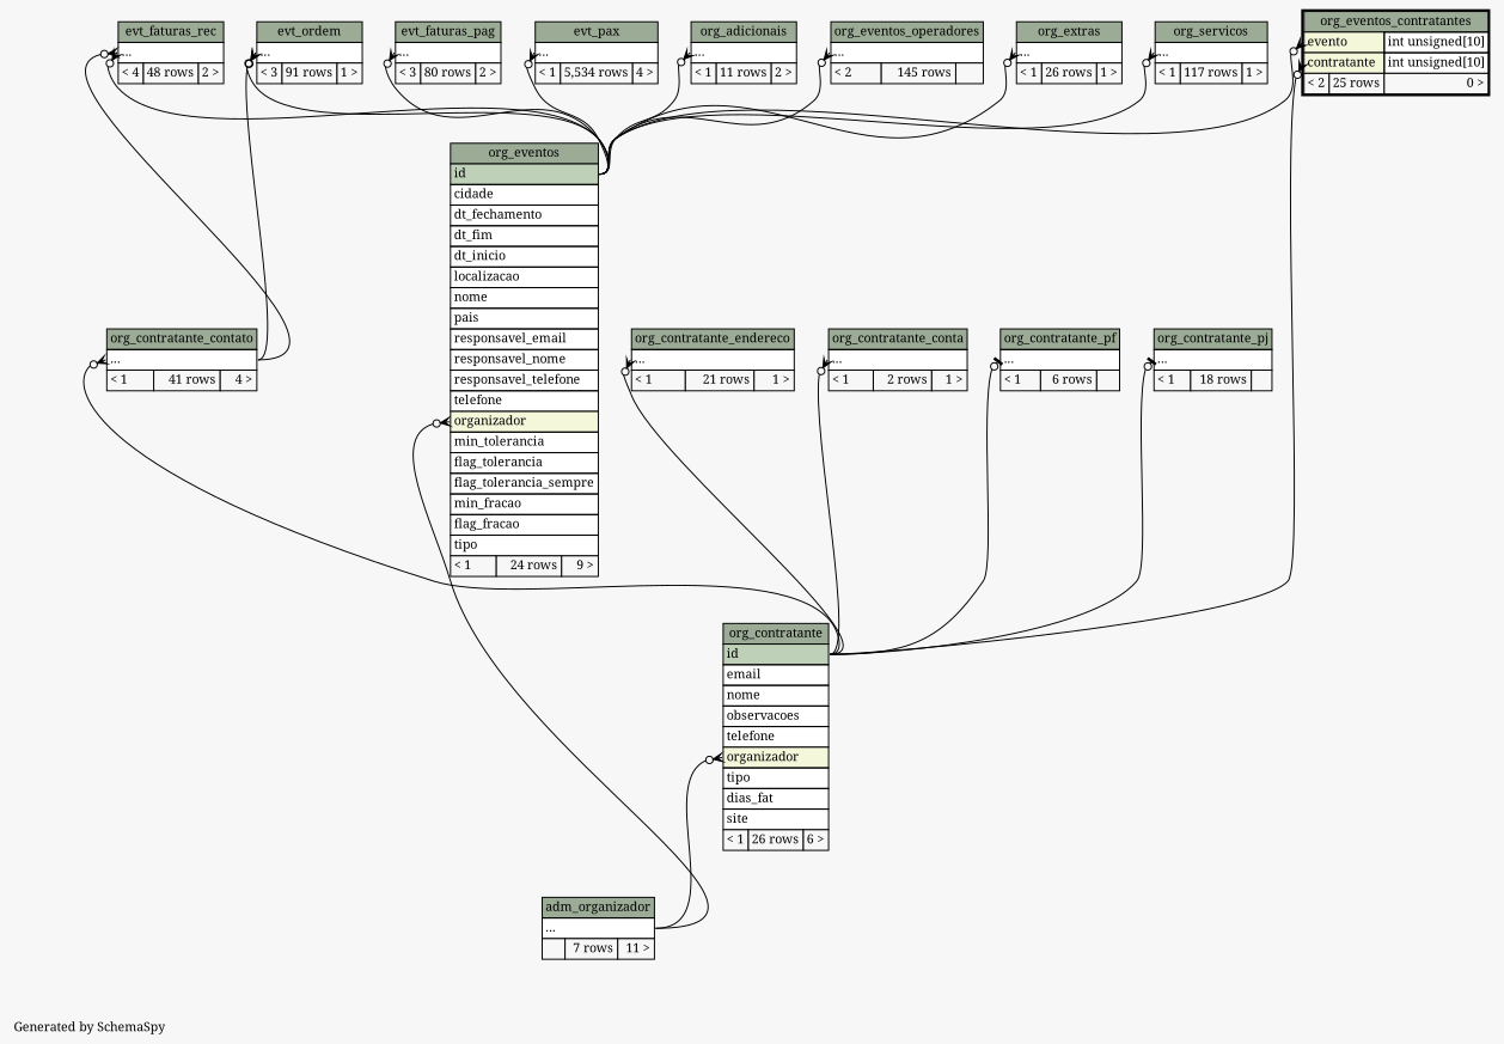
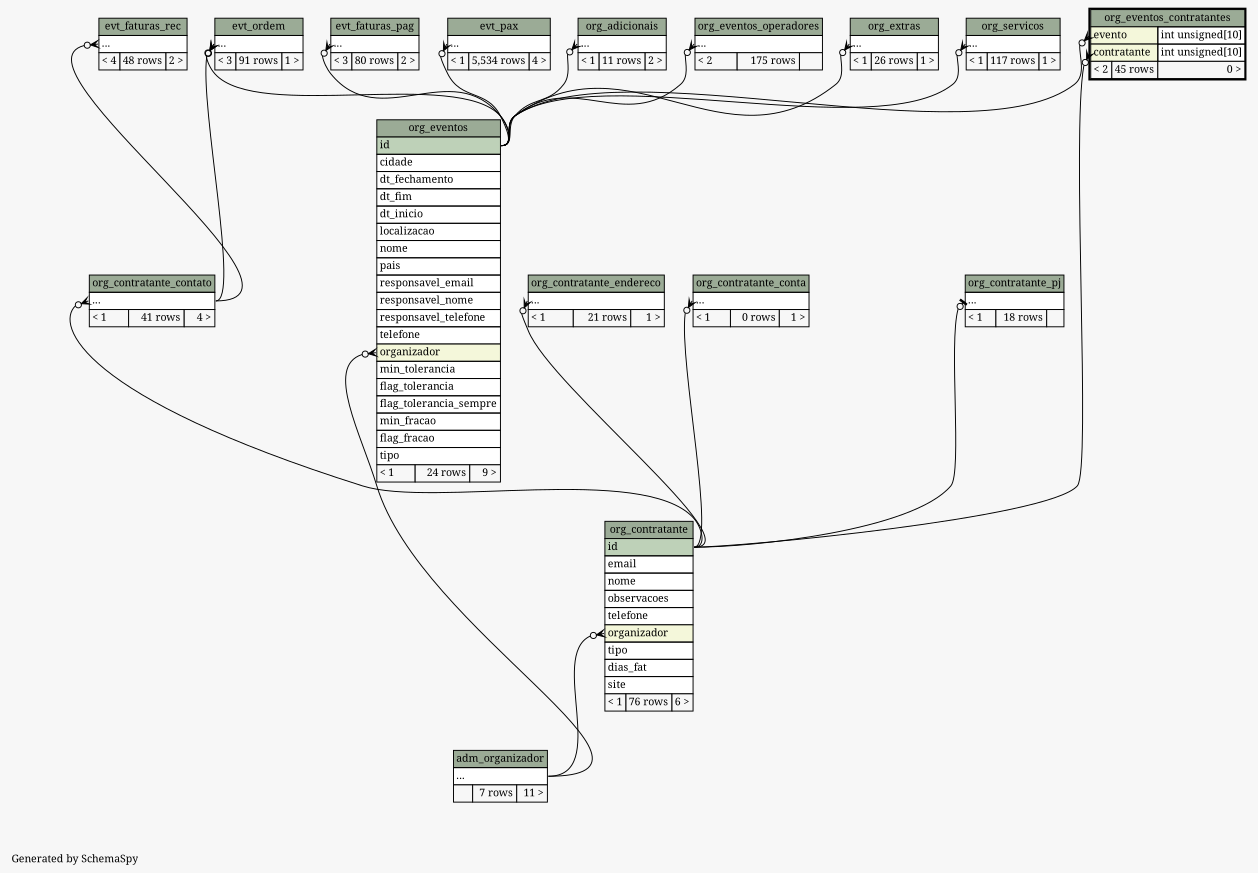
  digraph {
    bgcolor="#f7f7f7"
    fontname="Noto Serif"
    fontsize=11
    label="\nGenerated by SchemaSpy"
    labeljust=l
    nodesep=0.18
    rankdir=TB
    ranksep=0.46
    node [fontname="Noto Serif" fontsize=11 shape=plaintext]
    edge [arrowhead=none arrowsize=0.8 arrowtail=crowodot dir=back fontname="Noto Serif" headport="id:e" tailport="elipses:w"]
    n1 [label=<     <TABLE BORDER="0" CELLBORDER="1" CELLSPACING="0" BGCOLOR="#ffffff">       <TR><TD COLSPAN="3" BGCOLOR="#9bab96" ALIGN="CENTER">evt_faturas_pag</TD></TR>       <TR><TD PORT="elipses" COLSPAN="3" ALIGN="LEFT">...</TD></TR>       <TR><TD ALIGN="LEFT" BGCOLOR="#f7f7f7">&lt; 3</TD><TD ALIGN="RIGHT" BGCOLOR="#f7f7f7">80 rows</TD><TD ALIGN="RIGHT" BGCOLOR="#f7f7f7">2 &gt;</TD></TR>     </TABLE>>]
    n2 [label=<     <TABLE BORDER="0" CELLBORDER="1" CELLSPACING="0" BGCOLOR="#ffffff">       <TR><TD COLSPAN="3" BGCOLOR="#9bab96" ALIGN="CENTER">org_eventos</TD></TR>       <TR><TD PORT="id" COLSPAN="3" BGCOLOR="#bed1b8" ALIGN="LEFT">id</TD></TR>       <TR><TD PORT="cidade" COLSPAN="3" ALIGN="LEFT">cidade</TD></TR>       <TR><TD PORT="dt_fechamento" COLSPAN="3" ALIGN="LEFT">dt_fechamento</TD></TR>       <TR><TD PORT="dt_fim" COLSPAN="3" ALIGN="LEFT">dt_fim</TD></TR>       <TR><TD PORT="dt_inicio" COLSPAN="3" ALIGN="LEFT">dt_inicio</TD></TR>       <TR><TD PORT="localizacao" COLSPAN="3" ALIGN="LEFT">localizacao</TD></TR>       <TR><TD PORT="nome" COLSPAN="3" ALIGN="LEFT">nome</TD></TR>       <TR><TD PORT="pais" COLSPAN="3" ALIGN="LEFT">pais</TD></TR>       <TR><TD PORT="responsavel_email" COLSPAN="3" ALIGN="LEFT">responsavel_email</TD></TR>       <TR><TD PORT="responsavel_nome" COLSPAN="3" ALIGN="LEFT">responsavel_nome</TD></TR>       <TR><TD PORT="responsavel_telefone" COLSPAN="3" ALIGN="LEFT">responsavel_telefone</TD></TR>       <TR><TD PORT="telefone" COLSPAN="3" ALIGN="LEFT">telefone</TD></TR>       <TR><TD PORT="organizador" COLSPAN="3" BGCOLOR="#f4f7da" ALIGN="LEFT">organizador</TD></TR>       <TR><TD PORT="min_tolerancia" COLSPAN="3" ALIGN="LEFT">min_tolerancia</TD></TR>       <TR><TD PORT="flag_tolerancia" COLSPAN="3" ALIGN="LEFT">flag_tolerancia</TD></TR>       <TR><TD PORT="flag_tolerancia_sempre" COLSPAN="3" ALIGN="LEFT">flag_tolerancia_sempre</TD></TR>       <TR><TD PORT="min_fracao" COLSPAN="3" ALIGN="LEFT">min_fracao</TD></TR>       <TR><TD PORT="flag_fracao" COLSPAN="3" ALIGN="LEFT">flag_fracao</TD></TR>       <TR><TD PORT="tipo" COLSPAN="3" ALIGN="LEFT">tipo</TD></TR>       <TR><TD ALIGN="LEFT" BGCOLOR="#f7f7f7">&lt; 1</TD><TD ALIGN="RIGHT" BGCOLOR="#f7f7f7">24 rows</TD><TD ALIGN="RIGHT" BGCOLOR="#f7f7f7">9 &gt;</TD></TR>     </TABLE>>]
    n3 [label=<     <TABLE BORDER="0" CELLBORDER="1" CELLSPACING="0" BGCOLOR="#ffffff">       <TR><TD COLSPAN="3" BGCOLOR="#9bab96" ALIGN="CENTER">adm_organizador</TD></TR>       <TR><TD PORT="elipses" COLSPAN="3" ALIGN="LEFT">...</TD></TR>       <TR><TD ALIGN="LEFT" BGCOLOR="#f7f7f7">  </TD><TD ALIGN="RIGHT" BGCOLOR="#f7f7f7">7 rows</TD><TD ALIGN="RIGHT" BGCOLOR="#f7f7f7">11 &gt;</TD></TR>     </TABLE>>]
    n4 [label=<     <TABLE BORDER="0" CELLBORDER="1" CELLSPACING="0" BGCOLOR="#ffffff">       <TR><TD COLSPAN="3" BGCOLOR="#9bab96" ALIGN="CENTER">evt_faturas_rec</TD></TR>       <TR><TD PORT="elipses" COLSPAN="3" ALIGN="LEFT">...</TD></TR>       <TR><TD ALIGN="LEFT" BGCOLOR="#f7f7f7">&lt; 4</TD><TD ALIGN="RIGHT" BGCOLOR="#f7f7f7">48 rows</TD><TD ALIGN="RIGHT" BGCOLOR="#f7f7f7">2 &gt;</TD></TR>     </TABLE>>]
    n5 [label=<     <TABLE BORDER="0" CELLBORDER="1" CELLSPACING="0" BGCOLOR="#ffffff">       <TR><TD COLSPAN="3" BGCOLOR="#9bab96" ALIGN="CENTER">org_contratante_contato</TD></TR>       <TR><TD PORT="elipses" COLSPAN="3" ALIGN="LEFT">...</TD></TR>       <TR><TD ALIGN="LEFT" BGCOLOR="#f7f7f7">&lt; 1</TD><TD ALIGN="RIGHT" BGCOLOR="#f7f7f7">41 rows</TD><TD ALIGN="RIGHT" BGCOLOR="#f7f7f7">4 &gt;</TD></TR>     </TABLE>>]
-   n6 [label=<     <TABLE BORDER="0" CELLBORDER="1" CELLSPACING="0" BGCOLOR="#ffffff">       <TR><TD COLSPAN="3" BGCOLOR="#9bab96" ALIGN="CENTER">org_contratante</TD></TR>       <TR><TD PORT="id" COLSPAN="3" BGCOLOR="#bed1b8" ALIGN="LEFT">id</TD></TR>       <TR><TD PORT="email" COLSPAN="3" ALIGN="LEFT">email</TD></TR>       <TR><TD PORT="nome" COLSPAN="3" ALIGN="LEFT">nome</TD></TR>       <TR><TD PORT="observacoes" COLSPAN="3" ALIGN="LEFT">observacoes</TD></TR>       <TR><TD PORT="telefone" COLSPAN="3" ALIGN="LEFT">telefone</TD></TR>       <TR><TD PORT="organizador" COLSPAN="3" BGCOLOR="#f4f7da" ALIGN="LEFT">organizador</TD></TR>       <TR><TD PORT="tipo" COLSPAN="3" ALIGN="LEFT">tipo</TD></TR>       <TR><TD PORT="dias_fat" COLSPAN="3" ALIGN="LEFT">dias_fat</TD></TR>       <TR><TD PORT="site" COLSPAN="3" ALIGN="LEFT">site</TD></TR>       <TR><TD ALIGN="LEFT" BGCOLOR="#f7f7f7">&lt; 1</TD><TD ALIGN="RIGHT" BGCOLOR="#f7f7f7">26 rows</TD><TD ALIGN="RIGHT" BGCOLOR="#f7f7f7">6 &gt;</TD></TR>     </TABLE>>]
+   n6 [label=<     <TABLE BORDER="0" CELLBORDER="1" CELLSPACING="0" BGCOLOR="#ffffff">       <TR><TD COLSPAN="3" BGCOLOR="#9bab96" ALIGN="CENTER">org_contratante</TD></TR>       <TR><TD PORT="id" COLSPAN="3" BGCOLOR="#bed1b8" ALIGN="LEFT">id</TD></TR>       <TR><TD PORT="email" COLSPAN="3" ALIGN="LEFT">email</TD></TR>       <TR><TD PORT="nome" COLSPAN="3" ALIGN="LEFT">nome</TD></TR>       <TR><TD PORT="observacoes" COLSPAN="3" ALIGN="LEFT">observacoes</TD></TR>       <TR><TD PORT="telefone" COLSPAN="3" ALIGN="LEFT">telefone</TD></TR>       <TR><TD PORT="organizador" COLSPAN="3" BGCOLOR="#f4f7da" ALIGN="LEFT">organizador</TD></TR>       <TR><TD PORT="tipo" COLSPAN="3" ALIGN="LEFT">tipo</TD></TR>       <TR><TD PORT="dias_fat" COLSPAN="3" ALIGN="LEFT">dias_fat</TD></TR>       <TR><TD PORT="site" COLSPAN="3" ALIGN="LEFT">site</TD></TR>       <TR><TD ALIGN="LEFT" BGCOLOR="#f7f7f7">&lt; 1</TD><TD ALIGN="RIGHT" BGCOLOR="#f7f7f7">76 rows</TD><TD ALIGN="RIGHT" BGCOLOR="#f7f7f7">6 &gt;</TD></TR>     </TABLE>>]
    n7 [label=<     <TABLE BORDER="0" CELLBORDER="1" CELLSPACING="0" BGCOLOR="#ffffff">       <TR><TD COLSPAN="3" BGCOLOR="#9bab96" ALIGN="CENTER">org_contratante_endereco</TD></TR>       <TR><TD PORT="elipses" COLSPAN="3" ALIGN="LEFT">...</TD></TR>       <TR><TD ALIGN="LEFT" BGCOLOR="#f7f7f7">&lt; 1</TD><TD ALIGN="RIGHT" BGCOLOR="#f7f7f7">21 rows</TD><TD ALIGN="RIGHT" BGCOLOR="#f7f7f7">1 &gt;</TD></TR>     </TABLE>>]
    n8 [label=<     <TABLE BORDER="0" CELLBORDER="1" CELLSPACING="0" BGCOLOR="#ffffff">       <TR><TD COLSPAN="3" BGCOLOR="#9bab96" ALIGN="CENTER">evt_ordem</TD></TR>       <TR><TD PORT="elipses" COLSPAN="3" ALIGN="LEFT">...</TD></TR>       <TR><TD ALIGN="LEFT" BGCOLOR="#f7f7f7">&lt; 3</TD><TD ALIGN="RIGHT" BGCOLOR="#f7f7f7">91 rows</TD><TD ALIGN="RIGHT" BGCOLOR="#f7f7f7">1 &gt;</TD></TR>     </TABLE>>]
    n9 [label=<     <TABLE BORDER="0" CELLBORDER="1" CELLSPACING="0" BGCOLOR="#ffffff">       <TR><TD COLSPAN="3" BGCOLOR="#9bab96" ALIGN="CENTER">evt_pax</TD></TR>       <TR><TD PORT="elipses" COLSPAN="3" ALIGN="LEFT">...</TD></TR>       <TR><TD ALIGN="LEFT" BGCOLOR="#f7f7f7">&lt; 1</TD><TD ALIGN="RIGHT" BGCOLOR="#f7f7f7">5,534 rows</TD><TD ALIGN="RIGHT" BGCOLOR="#f7f7f7">4 &gt;</TD></TR>     </TABLE>>]
    n10 [label=<     <TABLE BORDER="0" CELLBORDER="1" CELLSPACING="0" BGCOLOR="#ffffff">       <TR><TD COLSPAN="3" BGCOLOR="#9bab96" ALIGN="CENTER">org_adicionais</TD></TR>       <TR><TD PORT="elipses" COLSPAN="3" ALIGN="LEFT">...</TD></TR>       <TR><TD ALIGN="LEFT" BGCOLOR="#f7f7f7">&lt; 1</TD><TD ALIGN="RIGHT" BGCOLOR="#f7f7f7">11 rows</TD><TD ALIGN="RIGHT" BGCOLOR="#f7f7f7">2 &gt;</TD></TR>     </TABLE>>]
-   n11 [label=<     <TABLE BORDER="0" CELLBORDER="1" CELLSPACING="0" BGCOLOR="#ffffff">       <TR><TD COLSPAN="3" BGCOLOR="#9bab96" ALIGN="CENTER">org_contratante_conta</TD></TR>       <TR><TD PORT="elipses" COLSPAN="3" ALIGN="LEFT">...</TD></TR>       <TR><TD ALIGN="LEFT" BGCOLOR="#f7f7f7">&lt; 1</TD><TD ALIGN="RIGHT" BGCOLOR="#f7f7f7">2 rows</TD><TD ALIGN="RIGHT" BGCOLOR="#f7f7f7">1 &gt;</TD></TR>     </TABLE>>]
-   n12 [label=<     <TABLE BORDER="0" CELLBORDER="1" CELLSPACING="0" BGCOLOR="#ffffff">       <TR><TD COLSPAN="3" BGCOLOR="#9bab96" ALIGN="CENTER">org_contratante_pf</TD></TR>       <TR><TD PORT="elipses" COLSPAN="3" ALIGN="LEFT">...</TD></TR>       <TR><TD ALIGN="LEFT" BGCOLOR="#f7f7f7">&lt; 1</TD><TD ALIGN="RIGHT" BGCOLOR="#f7f7f7">6 rows</TD><TD ALIGN="RIGHT" BGCOLOR="#f7f7f7">  </TD></TR>     </TABLE>>]
+   n11 [label=<     <TABLE BORDER="0" CELLBORDER="1" CELLSPACING="0" BGCOLOR="#ffffff">       <TR><TD COLSPAN="3" BGCOLOR="#9bab96" ALIGN="CENTER">org_contratante_conta</TD></TR>       <TR><TD PORT="elipses" COLSPAN="3" ALIGN="LEFT">...</TD></TR>       <TR><TD ALIGN="LEFT" BGCOLOR="#f7f7f7">&lt; 1</TD><TD ALIGN="RIGHT" BGCOLOR="#f7f7f7">0 rows</TD><TD ALIGN="RIGHT" BGCOLOR="#f7f7f7">1 &gt;</TD></TR>     </TABLE>>]
    n13 [label=<     <TABLE BORDER="0" CELLBORDER="1" CELLSPACING="0" BGCOLOR="#ffffff">       <TR><TD COLSPAN="3" BGCOLOR="#9bab96" ALIGN="CENTER">org_contratante_pj</TD></TR>       <TR><TD PORT="elipses" COLSPAN="3" ALIGN="LEFT">...</TD></TR>       <TR><TD ALIGN="LEFT" BGCOLOR="#f7f7f7">&lt; 1</TD><TD ALIGN="RIGHT" BGCOLOR="#f7f7f7">18 rows</TD><TD ALIGN="RIGHT" BGCOLOR="#f7f7f7">  </TD></TR>     </TABLE>>]
-   n14 [label=<     <TABLE BORDER="2" CELLBORDER="1" CELLSPACING="0" BGCOLOR="#ffffff">       <TR><TD COLSPAN="3" BGCOLOR="#9bab96" ALIGN="CENTER">org_eventos_contratantes</TD></TR>       <TR><TD PORT="evento" COLSPAN="2" BGCOLOR="#f4f7da" ALIGN="LEFT">evento</TD><TD PORT="evento.type" ALIGN="LEFT">int unsigned[10]</TD></TR>       <TR><TD PORT="contratante" COLSPAN="2" BGCOLOR="#f4f7da" ALIGN="LEFT">contratante</TD><TD PORT="contratante.type" ALIGN="LEFT">int unsigned[10]</TD></TR>       <TR><TD ALIGN="LEFT" BGCOLOR="#f7f7f7">&lt; 2</TD><TD ALIGN="RIGHT" BGCOLOR="#f7f7f7">25 rows</TD><TD ALIGN="RIGHT" BGCOLOR="#f7f7f7">0 &gt;</TD></TR>     </TABLE>>]
-   n15 [label=<     <TABLE BORDER="0" CELLBORDER="1" CELLSPACING="0" BGCOLOR="#ffffff">       <TR><TD COLSPAN="3" BGCOLOR="#9bab96" ALIGN="CENTER">org_eventos_operadores</TD></TR>       <TR><TD PORT="elipses" COLSPAN="3" ALIGN="LEFT">...</TD></TR>       <TR><TD ALIGN="LEFT" BGCOLOR="#f7f7f7">&lt; 2</TD><TD ALIGN="RIGHT" BGCOLOR="#f7f7f7">145 rows</TD><TD ALIGN="RIGHT" BGCOLOR="#f7f7f7">  </TD></TR>     </TABLE>>]
+   n14 [label=<     <TABLE BORDER="2" CELLBORDER="1" CELLSPACING="0" BGCOLOR="#ffffff">       <TR><TD COLSPAN="3" BGCOLOR="#9bab96" ALIGN="CENTER">org_eventos_contratantes</TD></TR>       <TR><TD PORT="evento" COLSPAN="2" BGCOLOR="#f4f7da" ALIGN="LEFT">evento</TD><TD PORT="evento.type" ALIGN="LEFT">int unsigned[10]</TD></TR>       <TR><TD PORT="contratante" COLSPAN="2" BGCOLOR="#f4f7da" ALIGN="LEFT">contratante</TD><TD PORT="contratante.type" ALIGN="LEFT">int unsigned[10]</TD></TR>       <TR><TD ALIGN="LEFT" BGCOLOR="#f7f7f7">&lt; 2</TD><TD ALIGN="RIGHT" BGCOLOR="#f7f7f7">45 rows</TD><TD ALIGN="RIGHT" BGCOLOR="#f7f7f7">0 &gt;</TD></TR>     </TABLE>>]
+   n15 [label=<     <TABLE BORDER="0" CELLBORDER="1" CELLSPACING="0" BGCOLOR="#ffffff">       <TR><TD COLSPAN="3" BGCOLOR="#9bab96" ALIGN="CENTER">org_eventos_operadores</TD></TR>       <TR><TD PORT="elipses" COLSPAN="3" ALIGN="LEFT">...</TD></TR>       <TR><TD ALIGN="LEFT" BGCOLOR="#f7f7f7">&lt; 2</TD><TD ALIGN="RIGHT" BGCOLOR="#f7f7f7">175 rows</TD><TD ALIGN="RIGHT" BGCOLOR="#f7f7f7">  </TD></TR>     </TABLE>>]
    n16 [label=<     <TABLE BORDER="0" CELLBORDER="1" CELLSPACING="0" BGCOLOR="#ffffff">       <TR><TD COLSPAN="3" BGCOLOR="#9bab96" ALIGN="CENTER">org_extras</TD></TR>       <TR><TD PORT="elipses" COLSPAN="3" ALIGN="LEFT">...</TD></TR>       <TR><TD ALIGN="LEFT" BGCOLOR="#f7f7f7">&lt; 1</TD><TD ALIGN="RIGHT" BGCOLOR="#f7f7f7">26 rows</TD><TD ALIGN="RIGHT" BGCOLOR="#f7f7f7">1 &gt;</TD></TR>     </TABLE>>]
    n17 [label=<     <TABLE BORDER="0" CELLBORDER="1" CELLSPACING="0" BGCOLOR="#ffffff">       <TR><TD COLSPAN="3" BGCOLOR="#9bab96" ALIGN="CENTER">org_servicos</TD></TR>       <TR><TD PORT="elipses" COLSPAN="3" ALIGN="LEFT">...</TD></TR>       <TR><TD ALIGN="LEFT" BGCOLOR="#f7f7f7">&lt; 1</TD><TD ALIGN="RIGHT" BGCOLOR="#f7f7f7">117 rows</TD><TD ALIGN="RIGHT" BGCOLOR="#f7f7f7">1 &gt;</TD></TR>     </TABLE>>]
    n1 -> n2
    n2 -> n3 [headport="elipses:e" tailport="organizador:w"]
-   n4 -> n2
    n4 -> n5 [headport="elipses:e"]
    n5 -> n6
    n6 -> n3 [headport="elipses:e" tailport="organizador:w"]
    n7 -> n6
    n8 -> n2
    n8 -> n5 [headport="elipses:e"]
    n9 -> n2
    n10 -> n2
    n11 -> n6
-   n12 -> n6 [arrowtail=teeodot]
    n13 -> n6 [arrowtail=teeodot]
    n14 -> n2 [tailport="evento:w"]
    n14 -> n6 [tailport="contratante:w"]
    n15 -> n2
    n16 -> n2
    n17 -> n2
  }
